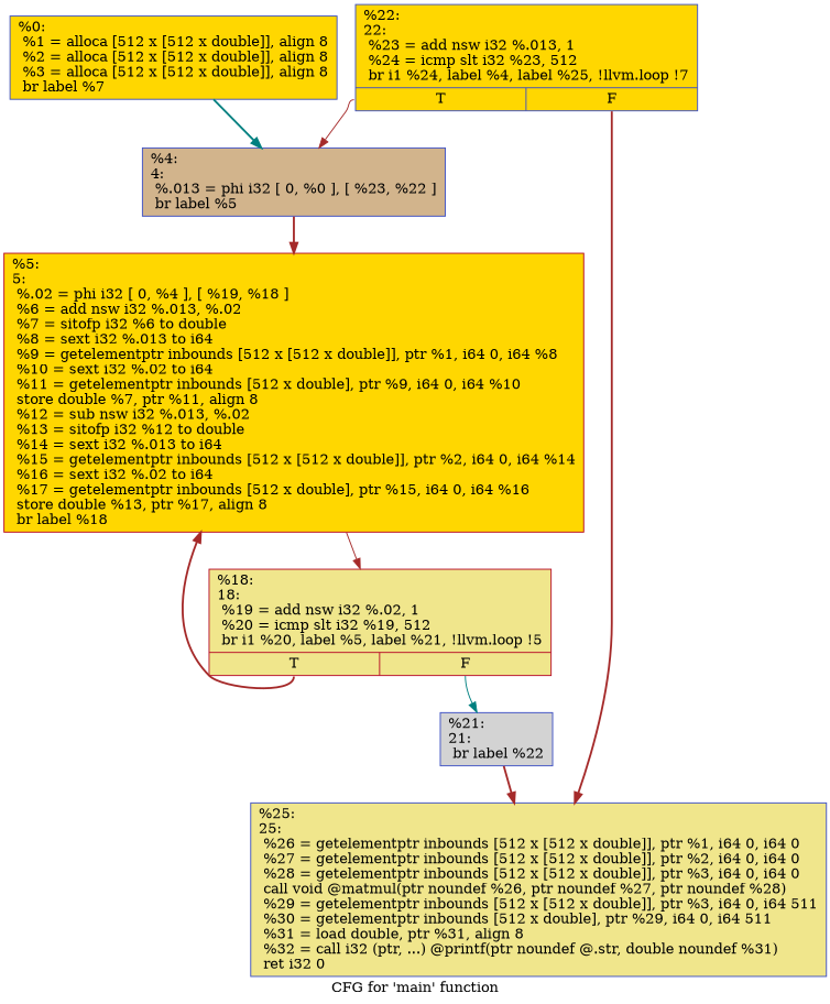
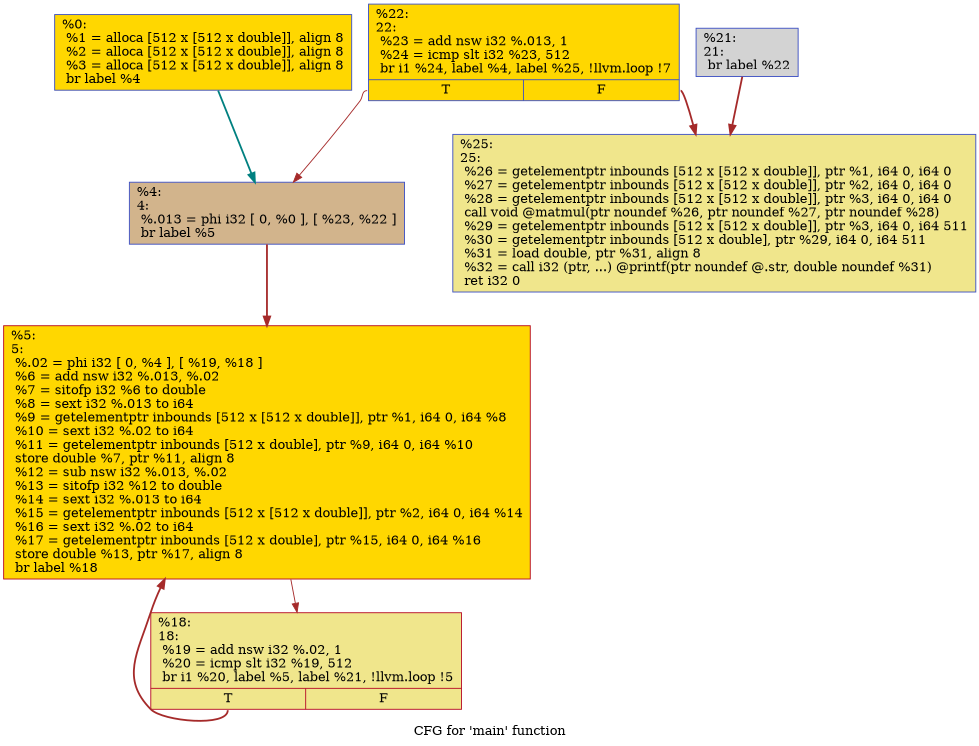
  digraph {
    label="CFG for 'main' function"
    node [color="#3d50c3ff" fillcolor=gold shape=record style=filled]
    edge [color=brown style=bold]
-   n1 [label="{%0:\l  %1 = alloca [512 x [512 x double]], align 8\l  %2 = alloca [512 x [512 x double]], align 8\l  %3 = alloca [512 x [512 x double]], align 8\l  br label %7\l}"]
+   n1 [label="{%0:\l  %1 = alloca [512 x [512 x double]], align 8\l  %2 = alloca [512 x [512 x double]], align 8\l  %3 = alloca [512 x [512 x double]], align 8\l  br label %4\l}"]
    n2 [fillcolor=tan label="{%4:\l4:                                                \l  %.013 = phi i32 [ 0, %0 ], [ %23, %22 ]\l  br label %5\l}"]
    n3 [color="#b70d28ff" label="{%5:\l5:                                                \l  %.02 = phi i32 [ 0, %4 ], [ %19, %18 ]\l  %6 = add nsw i32 %.013, %.02\l  %7 = sitofp i32 %6 to double\l  %8 = sext i32 %.013 to i64\l  %9 = getelementptr inbounds [512 x [512 x double]], ptr %1, i64 0, i64 %8\l  %10 = sext i32 %.02 to i64\l  %11 = getelementptr inbounds [512 x double], ptr %9, i64 0, i64 %10\l  store double %7, ptr %11, align 8\l  %12 = sub nsw i32 %.013, %.02\l  %13 = sitofp i32 %12 to double\l  %14 = sext i32 %.013 to i64\l  %15 = getelementptr inbounds [512 x [512 x double]], ptr %2, i64 0, i64 %14\l  %16 = sext i32 %.02 to i64\l  %17 = getelementptr inbounds [512 x double], ptr %15, i64 0, i64 %16\l  store double %13, ptr %17, align 8\l  br label %18\l}"]
    n4 [color="#b70d28ff" fillcolor=khaki label="{%18:\l18:                                               \l  %19 = add nsw i32 %.02, 1\l  %20 = icmp slt i32 %19, 512\l  br i1 %20, label %5, label %21, !llvm.loop !5\l|{<s0>T|<s1>F}}"]
    n5 [fillcolor=lightgrey label="{%21:\l21:                                               \l  br label %22\l}"]
    n6 [fillcolor=khaki label="{%25:\l25:                                               \l  %26 = getelementptr inbounds [512 x [512 x double]], ptr %1, i64 0, i64 0\l  %27 = getelementptr inbounds [512 x [512 x double]], ptr %2, i64 0, i64 0\l  %28 = getelementptr inbounds [512 x [512 x double]], ptr %3, i64 0, i64 0\l  call void @matmul(ptr noundef %26, ptr noundef %27, ptr noundef %28)\l  %29 = getelementptr inbounds [512 x [512 x double]], ptr %3, i64 0, i64 511\l  %30 = getelementptr inbounds [512 x double], ptr %29, i64 0, i64 511\l  %31 = load double, ptr %31, align 8\l  %32 = call i32 (ptr, ...) @printf(ptr noundef @.str, double noundef %31)\l  ret i32 0\l}"]
    n7 [label="{%22:\l22:                                               \l  %23 = add nsw i32 %.013, 1\l  %24 = icmp slt i32 %23, 512\l  br i1 %24, label %4, label %25, !llvm.loop !7\l|{<s0>T|<s1>F}}"]
    n1 -> n2 [color=teal]
    n2 -> n3
    n3 -> n4 [style=solid]
    n4 -> n3 [tailport=s0]
-   n4 -> n5 [color=teal style=solid tailport=s1]
    n5 -> n6
    n7 -> n2 [style=solid tailport=s0]
    n7 -> n6 [tailport=s1]
  }
